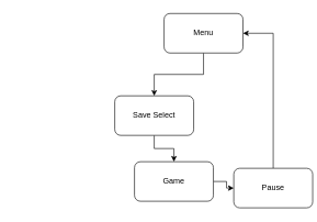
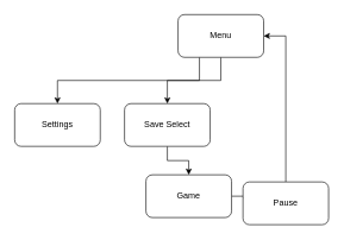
  <mxCell id="0" />
  <mxCell id="1" parent="0" />
  <mxCell id="2" style="edgeStyle=orthogonalEdgeStyle;rounded=0;orthogonalLoop=1;jettySize=auto;html=1;exitX=0.5;exitY=1;exitDx=0;exitDy=0;" edge="1" parent="1" source="4" target="6"><mxGeometry relative="1" as="geometry"><mxPoint x="234.095" y="175" as="targetPoint" /></mxGeometry></mxCell>
+ <mxCell id="3" style="edgeStyle=orthogonalEdgeStyle;rounded=0;orthogonalLoop=1;jettySize=auto;html=1;exitX=0.25;exitY=1;exitDx=0;exitDy=0;" edge="1" parent="1" source="4" target="7"><mxGeometry relative="1" as="geometry" /></mxCell>
  <mxCell id="4" value="Menu" style="rounded=1;whiteSpace=wrap;html=1;" vertex="1" parent="1"><mxGeometry x="249" y="20" width="120" height="60" as="geometry" /></mxCell>
  <mxCell id="5" style="edgeStyle=orthogonalEdgeStyle;rounded=0;orthogonalLoop=1;jettySize=auto;html=1;exitX=0.5;exitY=1;exitDx=0;exitDy=0;entryX=0.5;entryY=0;entryDx=0;entryDy=0;" edge="1" parent="1" source="6" target="9"><mxGeometry relative="1" as="geometry" /></mxCell>
  <mxCell id="6" value="Save Select" style="rounded=1;whiteSpace=wrap;html=1;" vertex="1" parent="1"><mxGeometry x="173.995" y="145" width="120" height="60" as="geometry" /></mxCell>
+ <mxCell id="7" value="Settings" style="rounded=1;whiteSpace=wrap;html=1;" vertex="1" parent="1"><mxGeometry x="20" y="145" width="120" height="60" as="geometry" /></mxCell>
  <mxCell id="8" style="edgeStyle=orthogonalEdgeStyle;rounded=0;orthogonalLoop=1;jettySize=auto;html=1;exitX=1;exitY=0.5;exitDx=0;exitDy=0;" edge="1" parent="1" source="9" target="11"><mxGeometry relative="1" as="geometry" /></mxCell>
  <mxCell id="9" value="Game" style="rounded=1;whiteSpace=wrap;html=1;" vertex="1" parent="1"><mxGeometry x="204" y="245" width="120" height="60" as="geometry" /></mxCell>
  <mxCell id="10" style="edgeStyle=orthogonalEdgeStyle;rounded=0;orthogonalLoop=1;jettySize=auto;html=1;exitX=0.5;exitY=0;exitDx=0;exitDy=0;entryX=1;entryY=0.5;entryDx=0;entryDy=0;" edge="1" parent="1" source="11" target="4"><mxGeometry relative="1" as="geometry" /></mxCell>
- <mxCell id="11" value="Pause" style="rounded=1;whiteSpace=wrap;html=1;" vertex="1" parent="1"><mxGeometry x="355" y="255" width="120" height="60" as="geometry" /></mxCell>
+ <mxCell id="11" value="Pause" style="rounded=1;whiteSpace=wrap;html=1;" vertex="1" parent="1"><mxGeometry x="340" y="255" width="120" height="60" as="geometry" /></mxCell>
